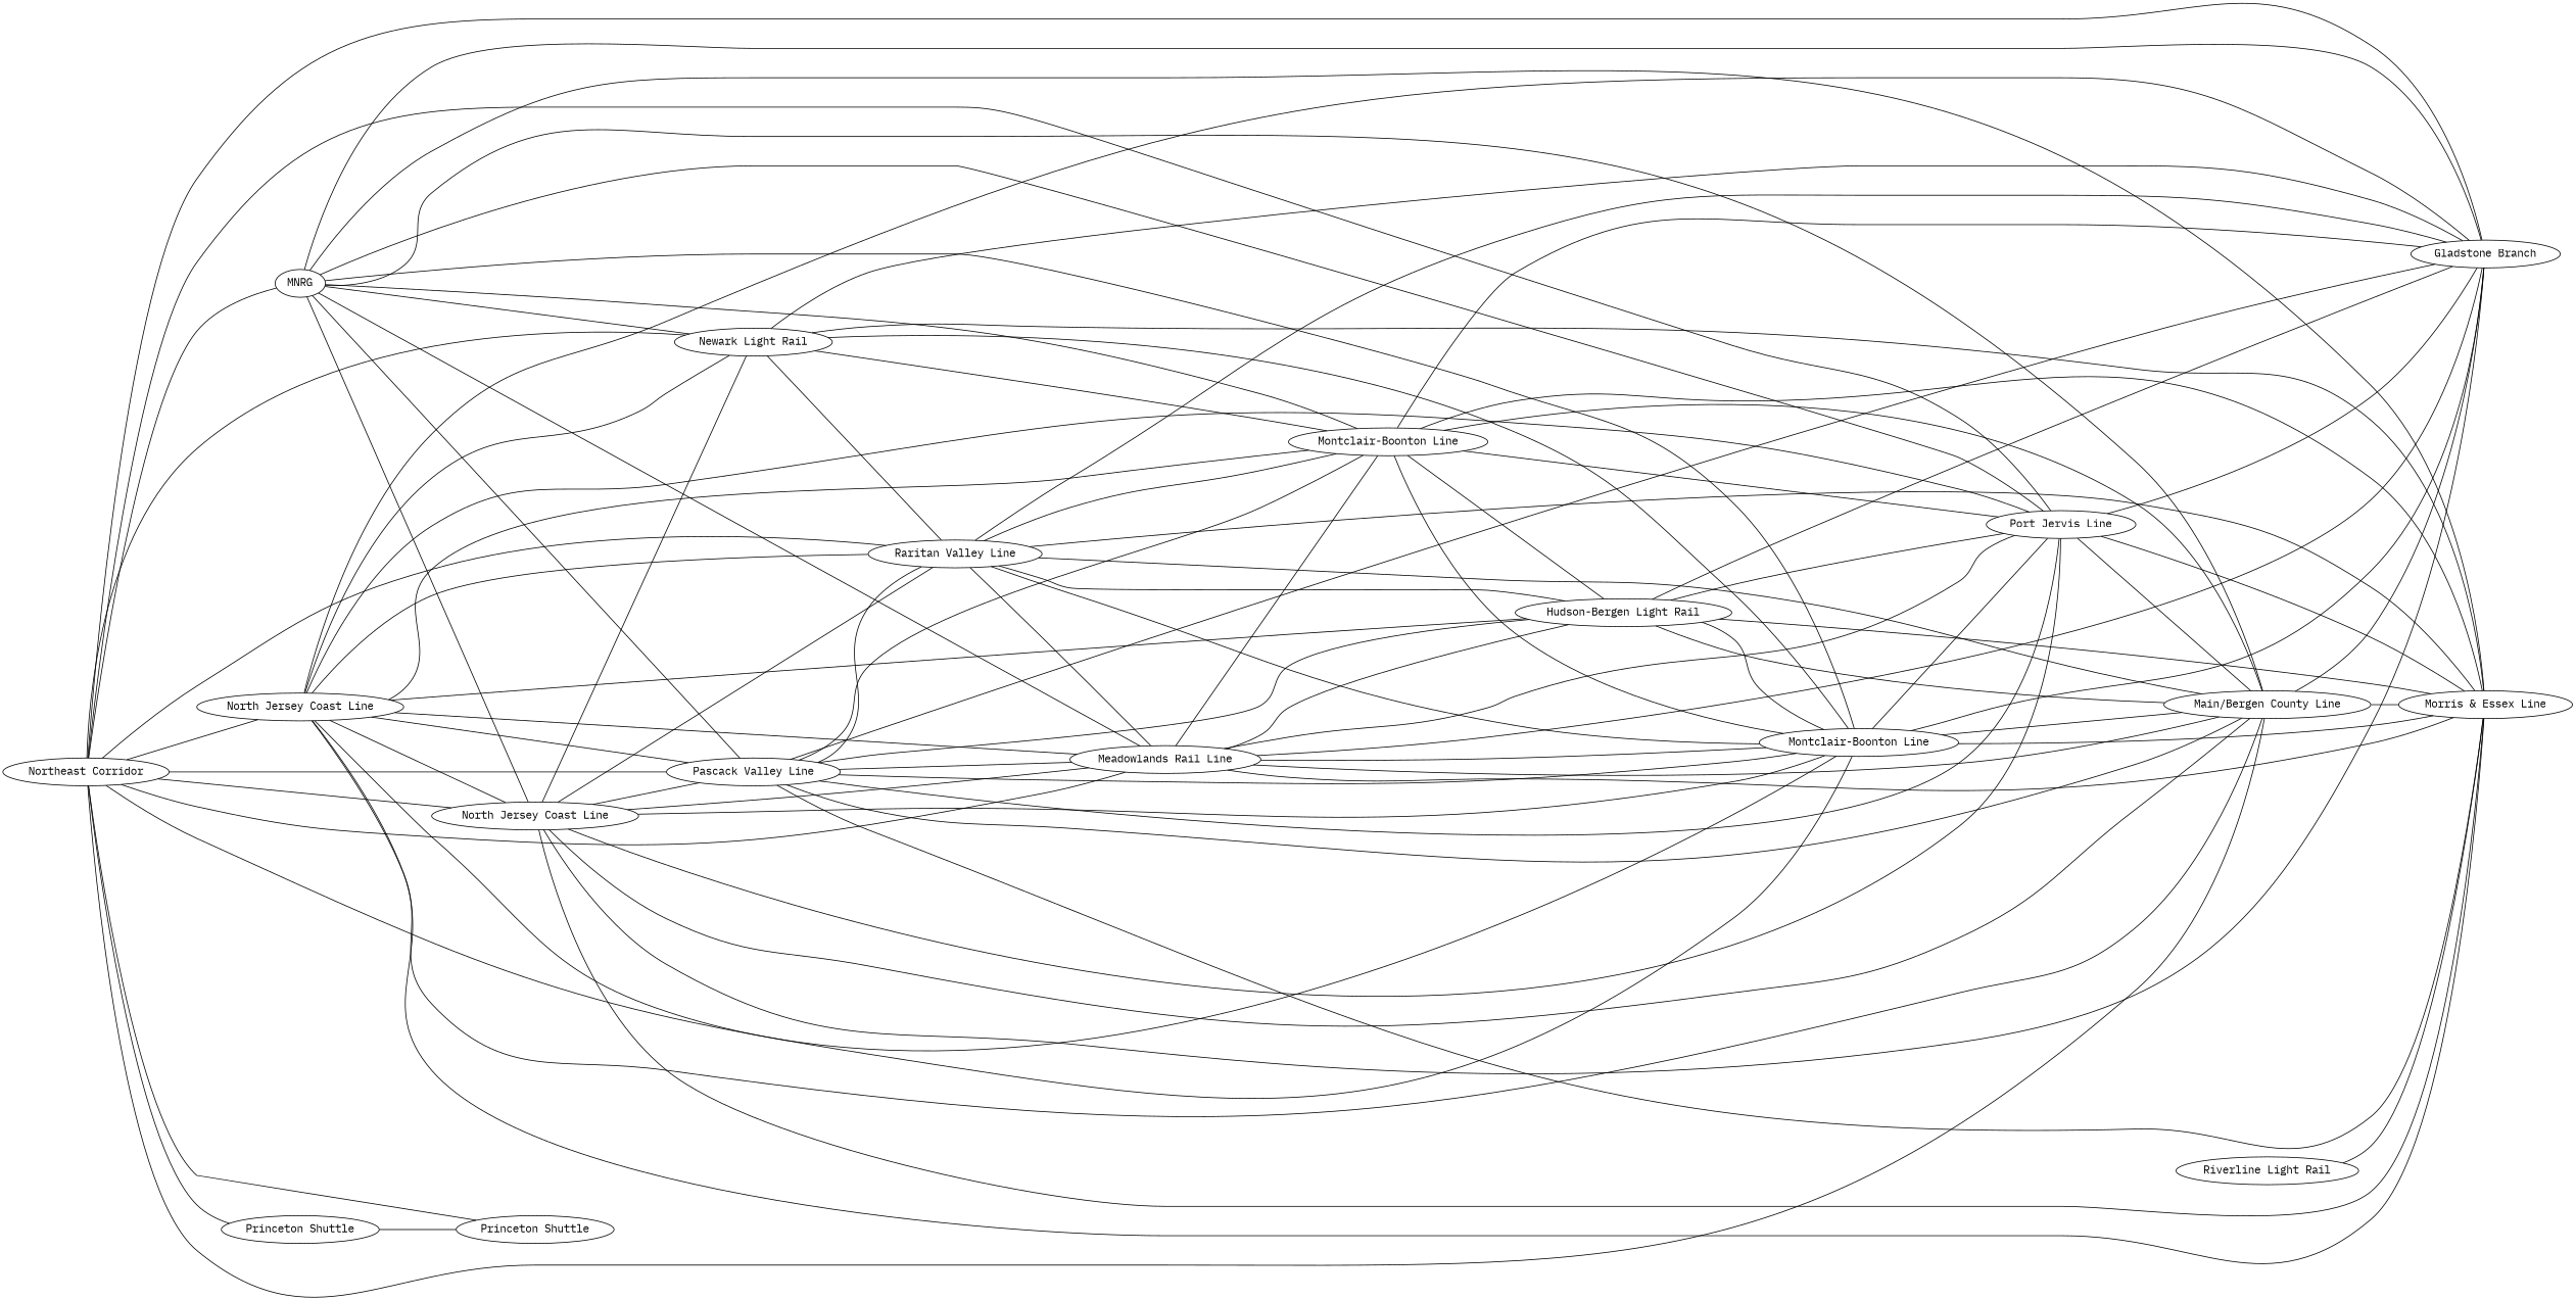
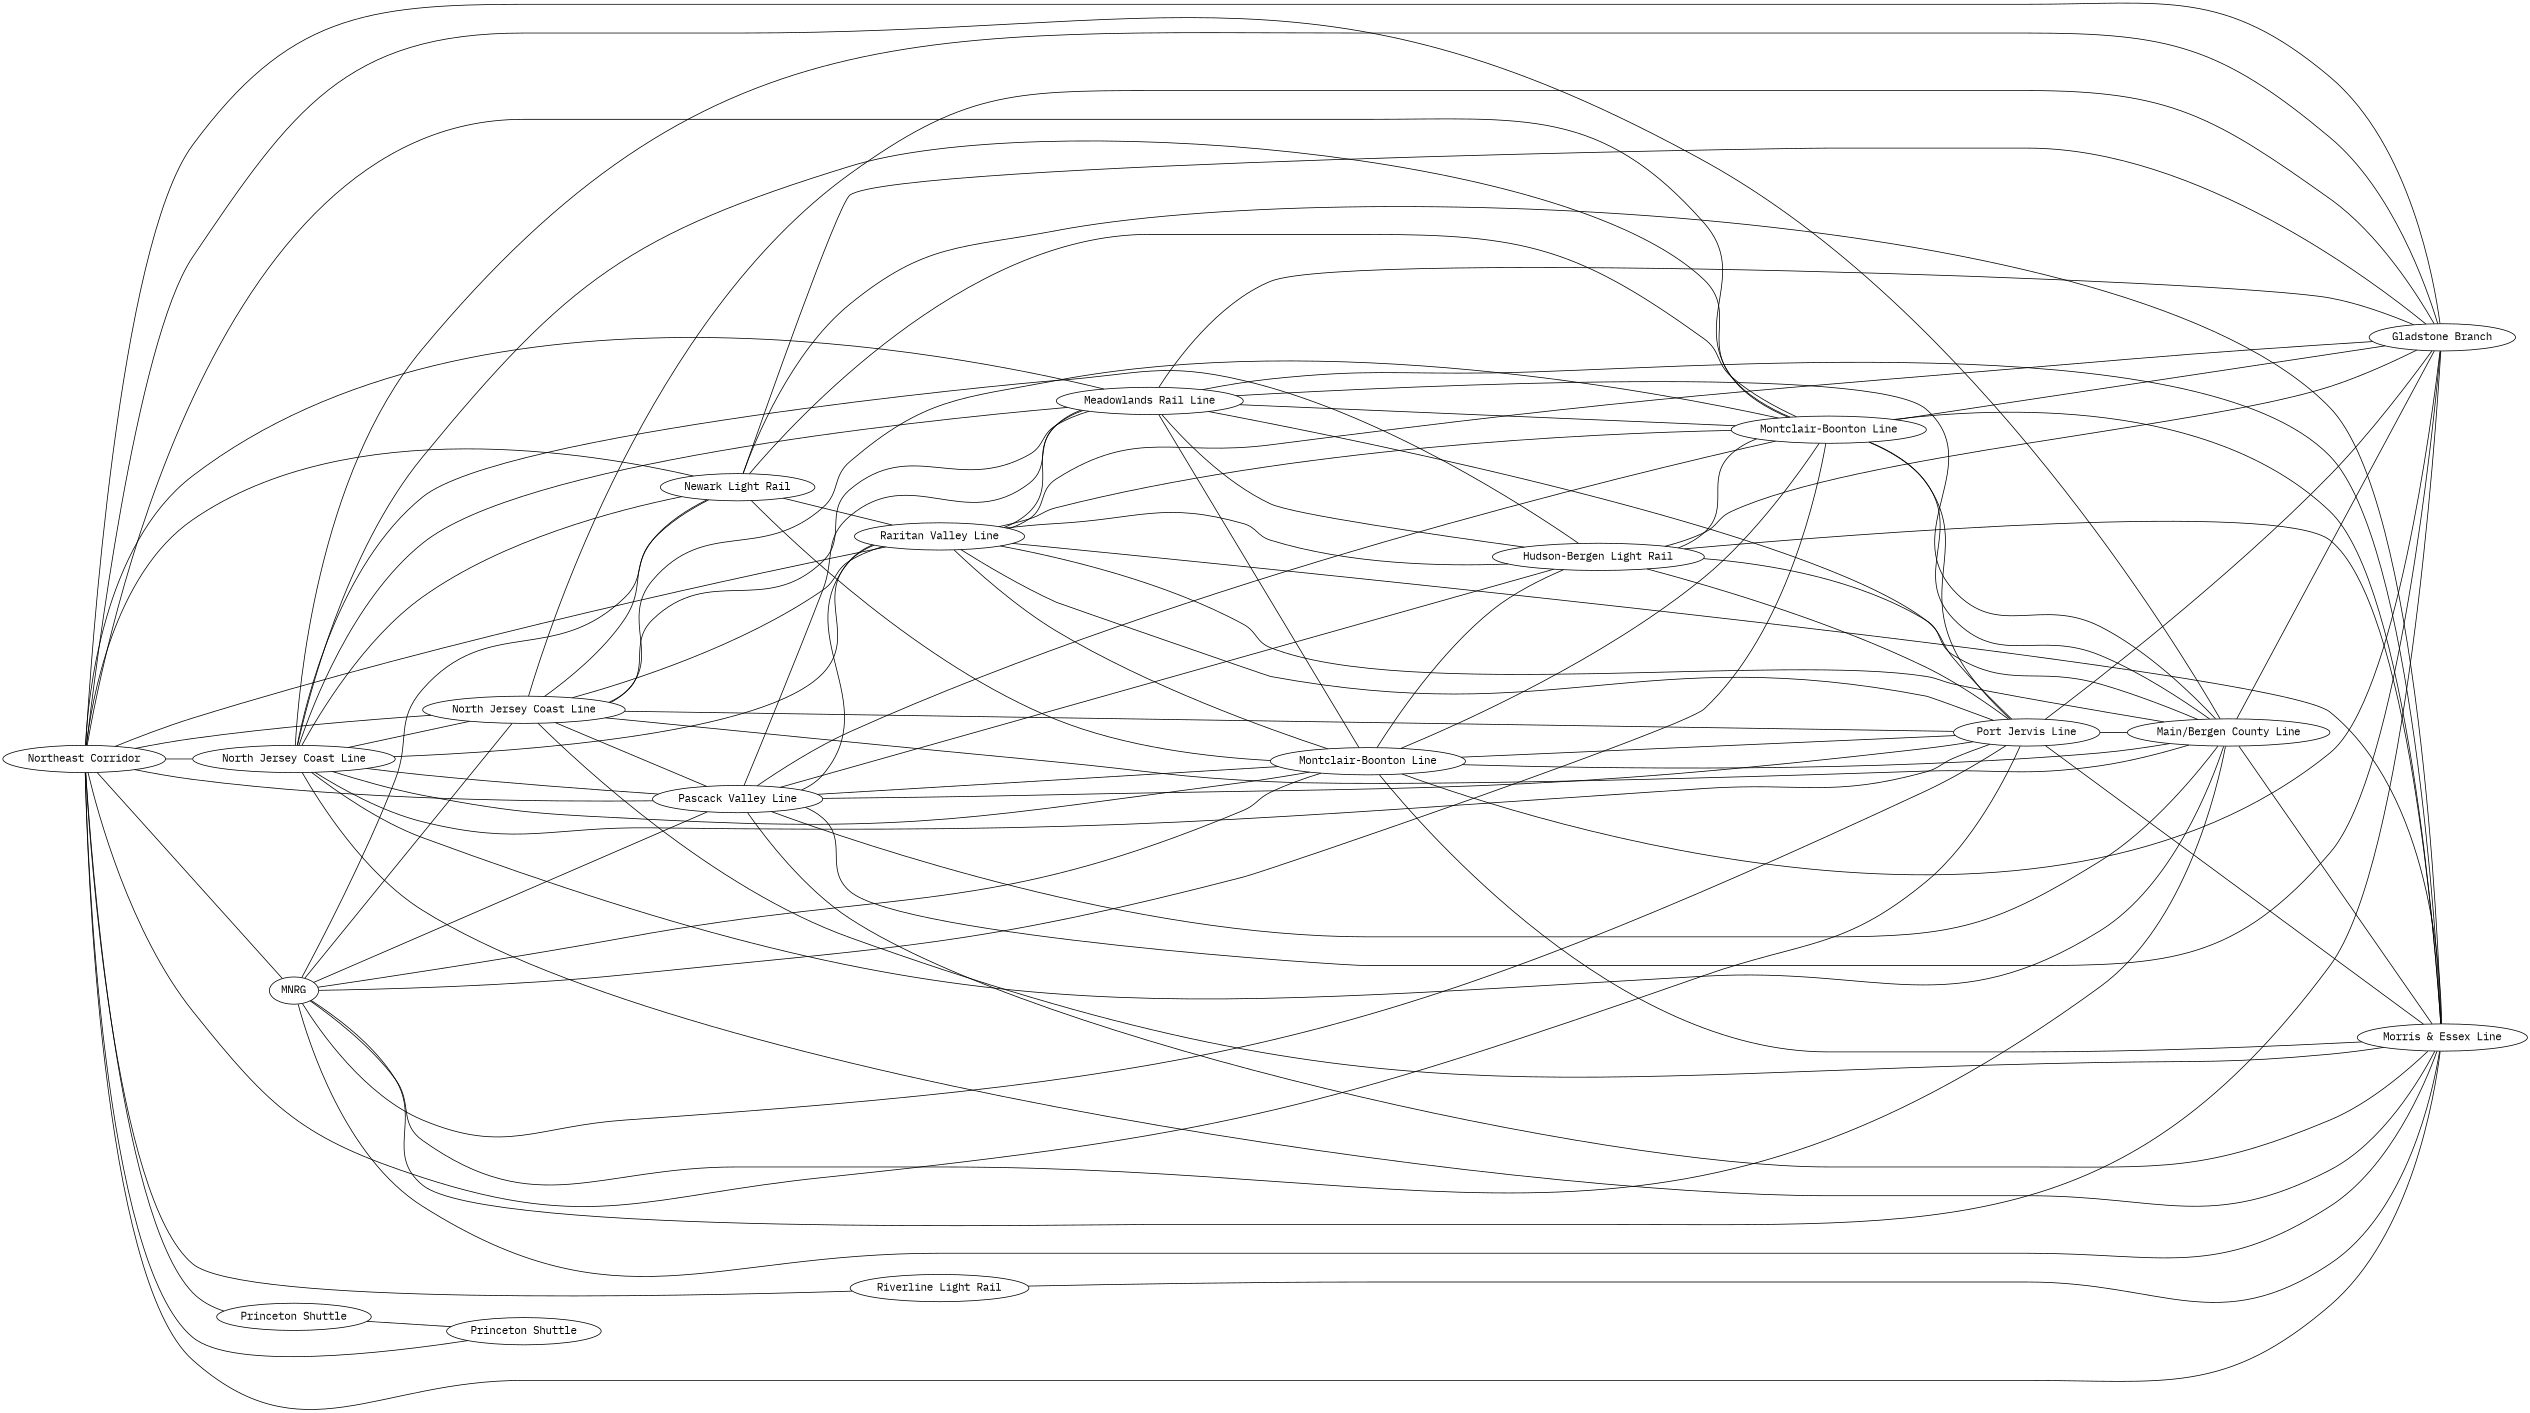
  graph {
    fontname="IBM Plex Mono"
    rankdir=LR
    node [fontname="IBM Plex Mono"]
    edge [fontname="IBM Plex Mono"]
    n1 [label="Northeast Corridor"]
    n2 [label=MNRG]
    n3 [label="North Jersey Coast Line"]
    n4 [label="North Jersey Coast Line"]
    n5 [label="Pascack Valley Line"]
    n6 [label="Newark Light Rail"]
    n7 [label="Raritan Valley Line"]
    n8 [label="Princeton Shuttle"]
    n9 [label="Meadowlands Rail Line"]
    n10 [label="Riverline Light Rail"]
    n11 [label="Princeton Shuttle"]
    n12 [label="Montclair-Boonton Line"]
    n13 [label="Port Jervis Line"]
    n14 [label="Main/Bergen County Line"]
    n15 [label="Gladstone Branch"]
    n16 [label="Morris & Essex Line"]
    n17 [label="Montclair-Boonton Line"]
    n18 [label="Hudson-Bergen Light Rail"]
    n1 -- n2
    n1 -- n3
    n1 -- n4
    n1 -- n5
    n1 -- n6
    n1 -- n7
    n1 -- n8
    n1 -- n9
+   n1 -- n10
    n1 -- n11
    n1 -- n12
    n1 -- n13
    n1 -- n14
    n1 -- n15
+   n1 -- n16
    n2 -- n4
    n2 -- n5
    n2 -- n6
-   n2 -- n9
    n2 -- n12
    n2 -- n13
    n2 -- n14
    n2 -- n15
    n2 -- n16
    n2 -- n17
    n3 -- n4
    n3 -- n5
    n3 -- n6
    n3 -- n7
    n3 -- n9
    n3 -- n12
    n3 -- n13
    n3 -- n14
    n3 -- n15
    n3 -- n16
    n3 -- n17
    n3 -- n18
    n4 -- n5
    n4 -- n6
    n4 -- n7
    n4 -- n9
    n4 -- n12
    n4 -- n13
    n4 -- n14
    n4 -- n15
    n4 -- n16
    n5 -- n7
    n5 -- n9
    n5 -- n12
    n5 -- n13
    n5 -- n14
    n5 -- n15
    n5 -- n16
    n5 -- n17
    n5 -- n18
    n6 -- n7
    n6 -- n12
    n6 -- n15
    n6 -- n16
    n6 -- n17
    n7 -- n9
    n7 -- n12
+   n7 -- n13
    n7 -- n14
    n7 -- n15
    n7 -- n16
    n7 -- n17
    n7 -- n18
    n8 -- n11
    n9 -- n12
    n9 -- n13
    n9 -- n14
    n9 -- n15
    n9 -- n16
    n9 -- n17
    n9 -- n18
    n10 -- n16
    n12 -- n13
    n12 -- n14
    n12 -- n15
    n12 -- n16
    n13 -- n14
    n13 -- n15
    n13 -- n16
    n14 -- n15
    n14 -- n16
    n17 -- n12
    n17 -- n13
    n17 -- n14
    n17 -- n15
    n17 -- n16
    n17 -- n18
    n18 -- n12
    n18 -- n13
    n18 -- n14
    n18 -- n15
    n18 -- n16
  }
